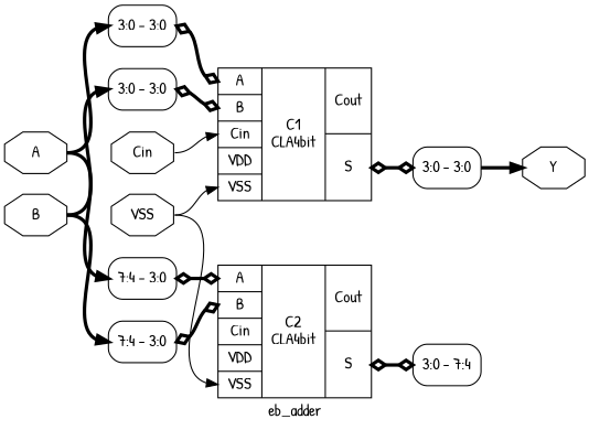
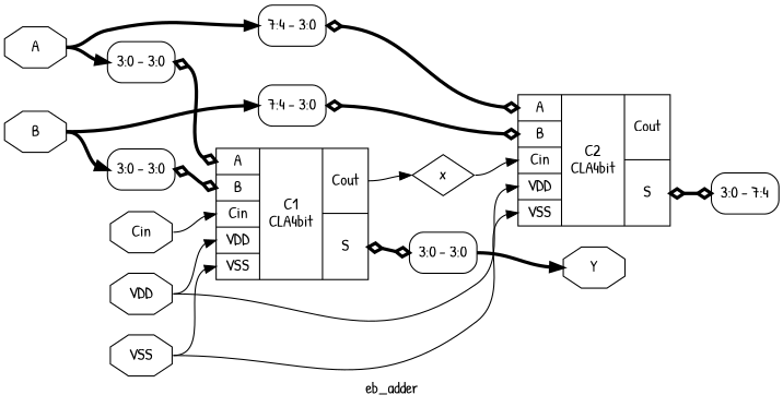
  digraph {
    fontname="Patrick Hand"
    label=eb_adder
    rankdir=LR
    remincross=true
    node [color=black fontcolor=black fontname="Patrick Hand" shape=record]
    edge [color=black fontcolor=black fontname="Patrick Hand" headport="s0:w" style="setlinewidth(3)" tailport=e]
    n1 [label=A shape=octagon]
    n2 [label="<s0> 3:0 - 3:0 " style=rounded]
    n3 [label="<s0> 7:4 - 3:0 " style=rounded]
    n4 [label="{{<p1> A|<p2> B|<p3> Cin|<p5> VDD|<p6> VSS}|C1\nCLA4bit|{<p4> Cout|<p9> S}}" color="" fontcolor=""]
    n5 [label="{{<p1> A|<p2> B|<p3> Cin|<p5> VDD|<p6> VSS}|C2\nCLA4bit|{<p4> Cout|<p9> S}}" color="" fontcolor=""]
    n6 [label=B shape=octagon]
    n7 [label="<s0> 3:0 - 3:0 " style=rounded]
    n8 [label="<s0> 7:4 - 3:0 " style=rounded]
    n9 [label=Cin shape=octagon]
+   n10 [label=x shape=diamond]
    n11 [label="<s0> 3:0 - 3:0 " style=rounded]
+   n12 [label=VDD shape=octagon]
    n13 [label="<s0> 3:0 - 7:4 " style=rounded]
    n14 [label=VSS shape=octagon]
    n15 [label=Y shape=octagon]
    n1 -> n2
    n1 -> n3
    n2 -> n4 [arrowhead=odiamond arrowtail=odiamond dir=both headport="p1:w"]
    n3 -> n5 [arrowhead=odiamond arrowtail=odiamond dir=both headport="p1:w"]
+   n4 -> n10 [headport=w tailport="p4:e" style=""]
    n4 -> n11 [arrowhead=odiamond arrowtail=odiamond dir=both headport=w tailport="p9:e"]
    n5 -> n13 [arrowhead=odiamond arrowtail=odiamond dir=both headport=w tailport="p9:e"]
    n6 -> n7
    n6 -> n8
    n7 -> n4 [arrowhead=odiamond arrowtail=odiamond dir=both headport="p2:w"]
    n8 -> n5 [arrowhead=odiamond arrowtail=odiamond dir=both headport="p2:w"]
    n9 -> n4 [headport="p3:w" style=""]
+   n10 -> n5 [headport="p3:w" style=""]
    n11 -> n15 [headport=w tailport="s0:e"]
+   n12 -> n4 [headport="p5:w" style=""]
+   n12 -> n5 [headport="p5:w" style=""]
    n14 -> n4 [headport="p6:w" style=""]
    n14 -> n5 [headport="p6:w" style=""]
  }
